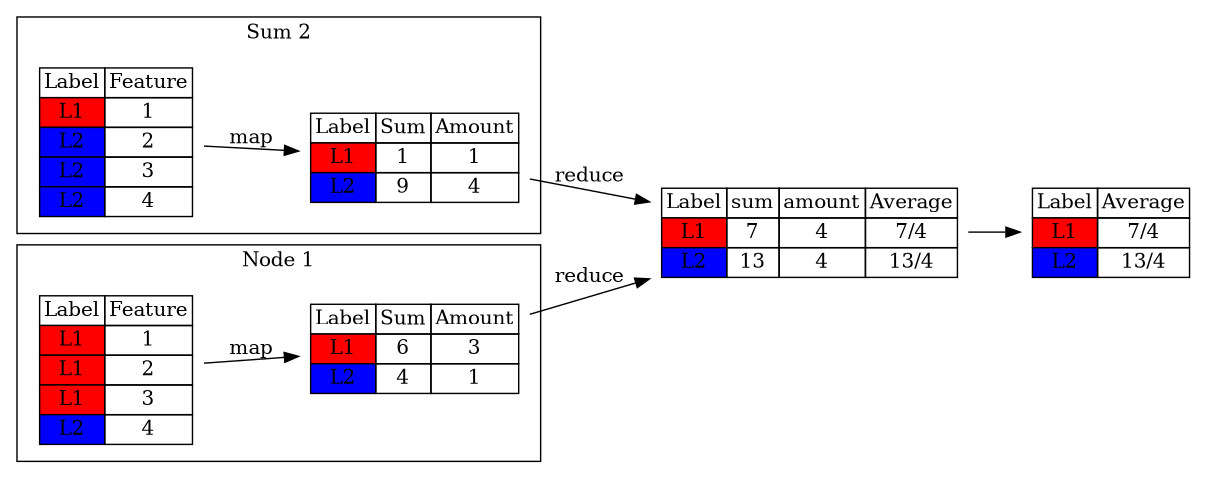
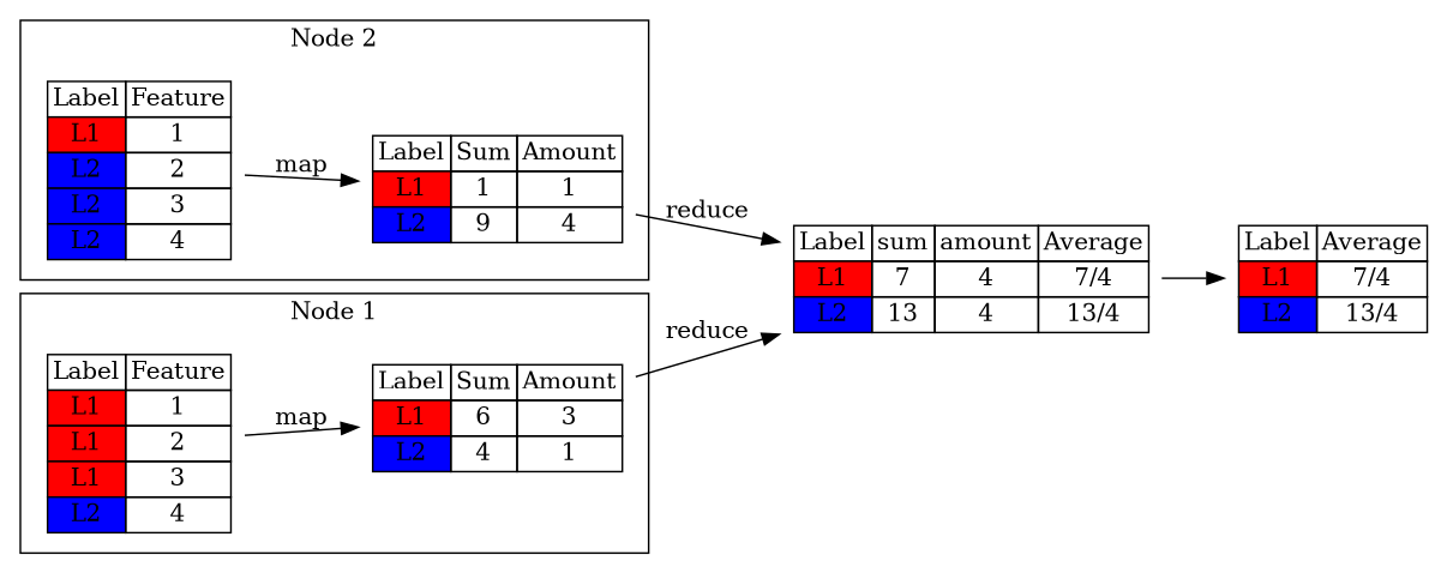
  digraph {
    rankdir=LR
    node [shape=plaintext]
    n1 [label=< <TABLE BORDER="0" CELLBORDER="1" CELLSPACING="0">   <TR><TD>Label</TD><TD>Feature</TD></TR>   <TR><TD BGCOLOR="red">L1</TD><TD>1</TD></TR>   <TR><TD BGCOLOR="blue">L2</TD><TD>2</TD></TR>   <TR><TD BGCOLOR="blue">L2</TD><TD>3</TD></TR>   <TR><TD BGCOLOR="blue">L2</TD><TD>4</TD></TR> </TABLE>>]
    n2 [label=< <TABLE BORDER="0" CELLBORDER="1" CELLSPACING="0">   <TR><TD>Label</TD><TD>Sum</TD><TD>Amount</TD></TR>   <TR><TD BGCOLOR="red">L1</TD><TD>1</TD><TD>1</TD></TR>   <TR><TD BGCOLOR="blue">L2</TD><TD>9</TD><TD>4</TD></TR> </TABLE>>]
    n3 [label=< <TABLE BORDER="0" CELLBORDER="1" CELLSPACING="0">   <TR><TD>Label</TD><TD>Feature</TD></TR>   <TR><TD BGCOLOR="red" >L1</TD><TD>1</TD></TR>   <TR><TD BGCOLOR="red">L1</TD><TD>2</TD></TR>   <TR><TD BGCOLOR="red">L1</TD><TD>3</TD></TR>   <TR><TD BGCOLOR="blue">L2</TD><TD>4</TD></TR> </TABLE>>]
    n4 [label=< <TABLE BORDER="0" CELLBORDER="1" CELLSPACING="0">   <TR><TD>Label</TD><TD>Sum</TD><TD>Amount</TD></TR>   <TR><TD BGCOLOR="red" >L1</TD><TD>6</TD><TD>3</TD></TR>   <TR><TD BGCOLOR="blue">L2</TD><TD>4</TD><TD>1</TD></TR> </TABLE>>]
    n5 [label=< <TABLE BORDER="0" CELLBORDER="1" CELLSPACING="0">   <TR><TD>Label</TD><TD>sum</TD><TD>amount</TD><TD>Average</TD></TR>   <TR><TD BGCOLOR="red">L1</TD><TD>7</TD><TD>4</TD><TD>7/4</TD></TR>   <TR><TD BGCOLOR="blue">L2</TD><TD>13</TD><TD>4</TD><TD>13/4</TD></TR> </TABLE>>]
    n6 [label=< <TABLE BORDER="0" CELLBORDER="1" CELLSPACING="0">   <TR><TD>Label</TD><TD>Average</TD></TR>   <TR><TD BGCOLOR="red">L1</TD><TD>7/4</TD></TR>   <TR><TD BGCOLOR="blue">L2</TD><TD>13/4</TD></TR> </TABLE>>]
    subgraph cluster_1 {
-     label="Sum 2"
+     label="Node 2"
      n1
      n2
    }
    subgraph cluster_2 {
      label="Node 1"
      n3
      n4
    }
    n1 -> n2 [label=map]
    n2 -> n5 [label=reduce]
    n3 -> n4 [label=map]
    n4 -> n5 [label=reduce]
    n5 -> n6
  }
